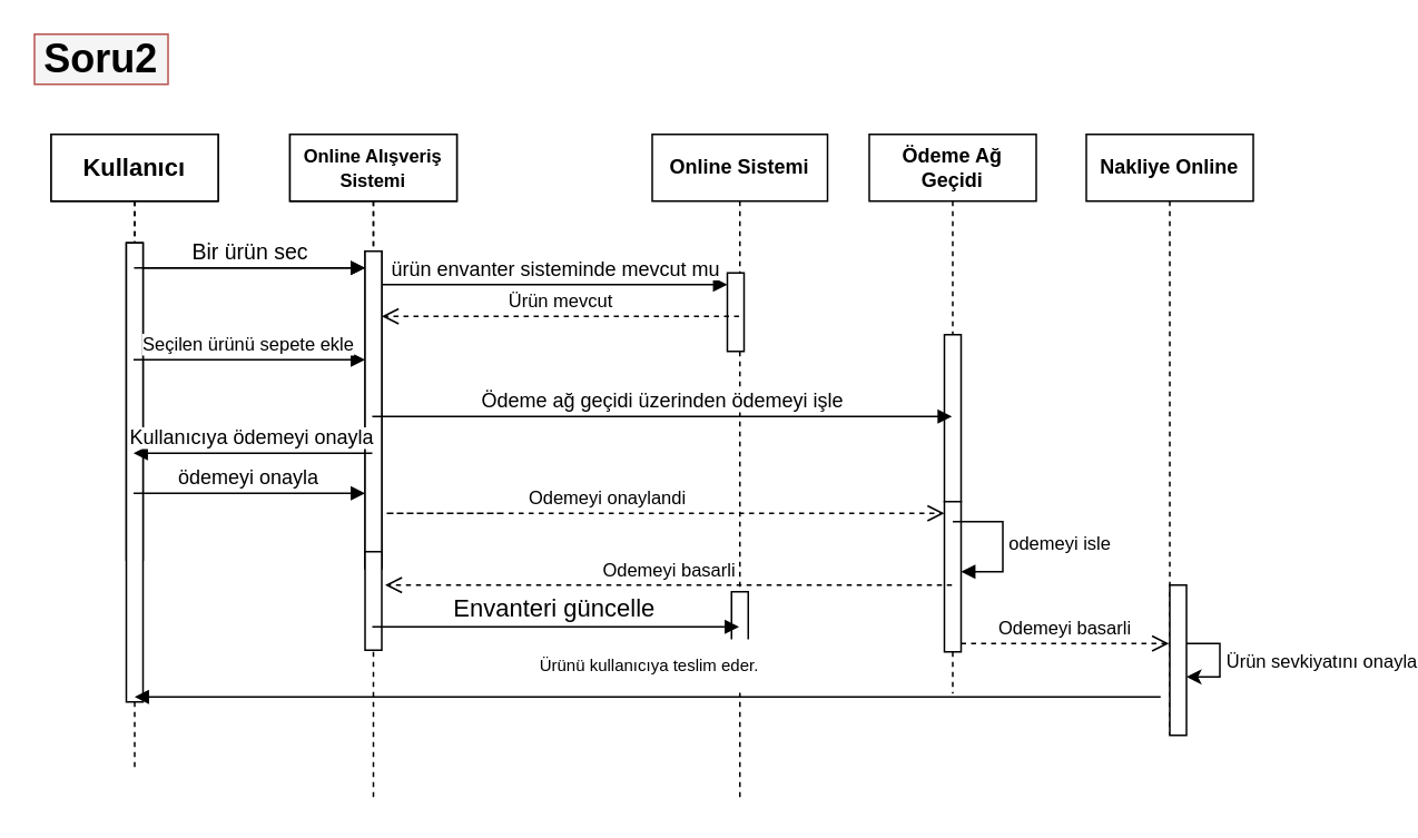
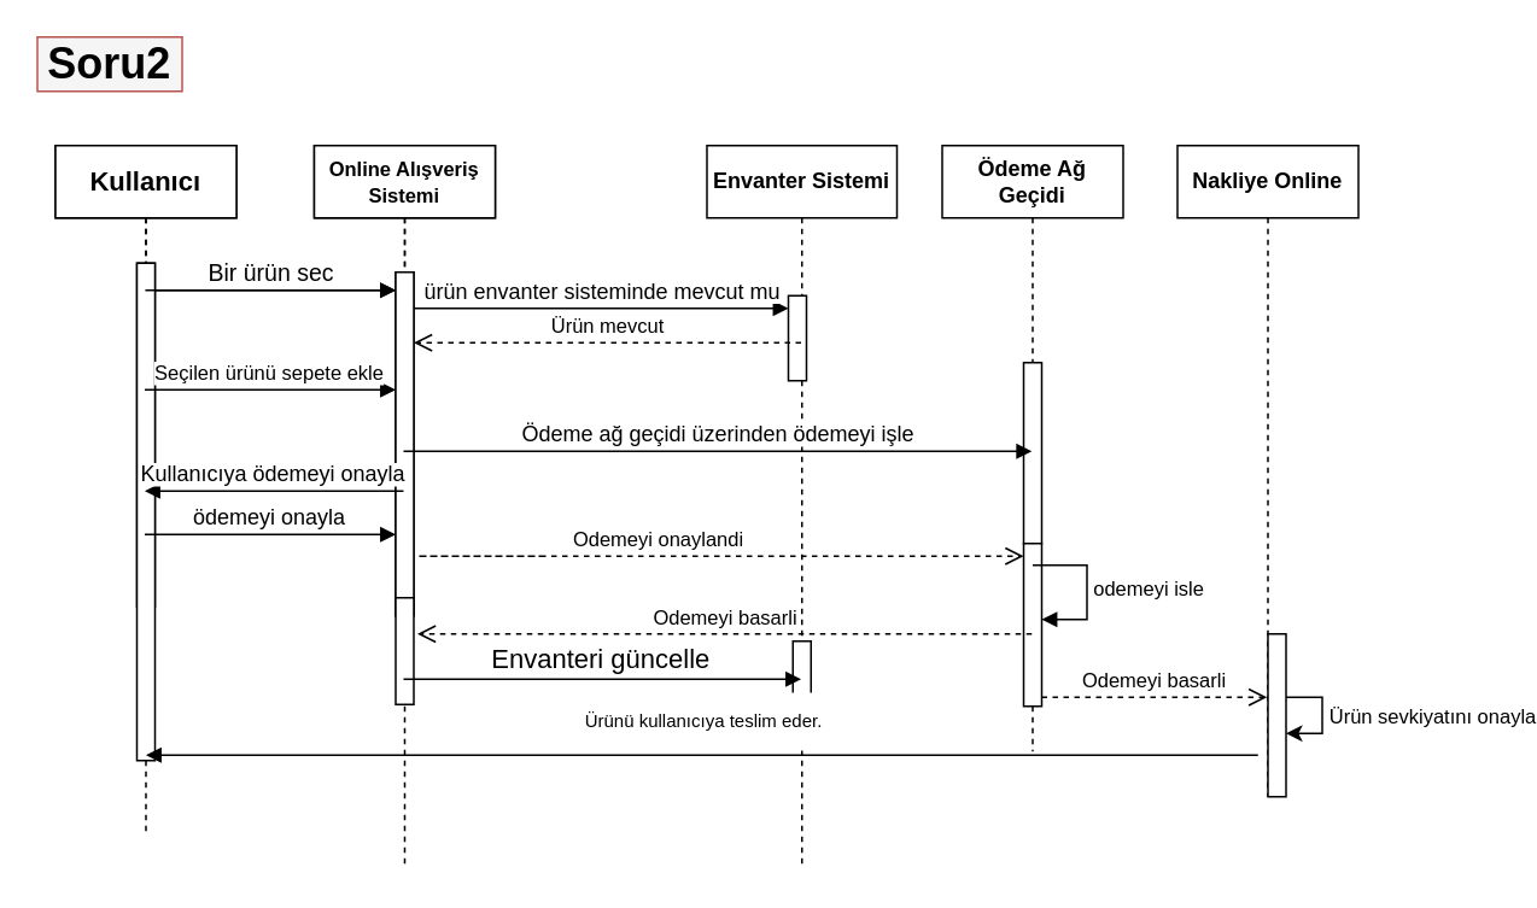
  <mxCell id="0" />
  <mxCell id="1" parent="0" />
  <mxCell id="2" value="&lt;b&gt;&lt;span style=&quot;line-height: 107%;&quot;&gt;&lt;font style=&quot;font-size: 11px;&quot;&gt;Online Alışveriş Sistemi&lt;/font&gt;&lt;/span&gt;&lt;/b&gt;" style="shape=umlLifeline;perimeter=lifelinePerimeter;whiteSpace=wrap;html=1;container=0;dropTarget=0;collapsible=0;recursiveResize=0;outlineConnect=0;portConstraint=eastwest;newEdgeStyle={&quot;edgeStyle&quot;:&quot;elbowEdgeStyle&quot;,&quot;elbow&quot;:&quot;vertical&quot;,&quot;curved&quot;:0,&quot;rounded&quot;:0};" parent="1" vertex="1"><mxGeometry x="173" y="80" width="100" height="300" as="geometry" /></mxCell>
  <mxCell id="3" value="" style="html=1;points=[];perimeter=orthogonalPerimeter;outlineConnect=0;targetShapes=umlLifeline;portConstraint=eastwest;newEdgeStyle={&quot;edgeStyle&quot;:&quot;elbowEdgeStyle&quot;,&quot;elbow&quot;:&quot;vertical&quot;,&quot;curved&quot;:0,&quot;rounded&quot;:0};" parent="2" vertex="1"><mxGeometry x="45" y="70" width="10" height="190" as="geometry" /></mxCell>
- <mxCell id="4" value="&lt;b&gt;&lt;span style=&quot;line-height: 12.84px;&quot;&gt;Online Sistemi&lt;/span&gt;&lt;/b&gt;" style="shape=umlLifeline;perimeter=lifelinePerimeter;whiteSpace=wrap;html=1;container=0;dropTarget=0;collapsible=0;recursiveResize=0;outlineConnect=0;portConstraint=eastwest;newEdgeStyle={&quot;edgeStyle&quot;:&quot;elbowEdgeStyle&quot;,&quot;elbow&quot;:&quot;vertical&quot;,&quot;curved&quot;:0,&quot;rounded&quot;:0};" parent="1" vertex="1"><mxGeometry x="390" y="80" width="105" height="400" as="geometry" /></mxCell>
+ <mxCell id="4" value="&lt;b&gt;&lt;span style=&quot;line-height: 12.84px;&quot;&gt;Envanter Sistemi&lt;/span&gt;&lt;/b&gt;" style="shape=umlLifeline;perimeter=lifelinePerimeter;whiteSpace=wrap;html=1;container=0;dropTarget=0;collapsible=0;recursiveResize=0;outlineConnect=0;portConstraint=eastwest;newEdgeStyle={&quot;edgeStyle&quot;:&quot;elbowEdgeStyle&quot;,&quot;elbow&quot;:&quot;vertical&quot;,&quot;curved&quot;:0,&quot;rounded&quot;:0};" parent="1" vertex="1"><mxGeometry x="390" y="80" width="105" height="400" as="geometry" /></mxCell>
  <mxCell id="5" value="" style="html=1;points=[[0,0,0,0,5],[0,1,0,0,-5],[1,0,0,0,5],[1,1,0,0,-5]];perimeter=orthogonalPerimeter;outlineConnect=0;targetShapes=umlLifeline;portConstraint=eastwest;newEdgeStyle={&quot;curved&quot;:0,&quot;rounded&quot;:0};" vertex="1" parent="4"><mxGeometry x="45" y="83" width="10" height="47" as="geometry" /></mxCell>
  <mxCell id="6" value="" style="html=1;points=[[0,0,0,0,5],[0,1,0,0,-5],[1,0,0,0,5],[1,1,0,0,-5]];perimeter=orthogonalPerimeter;outlineConnect=0;targetShapes=umlLifeline;portConstraint=eastwest;newEdgeStyle={&quot;curved&quot;:0,&quot;rounded&quot;:0};" vertex="1" parent="4"><mxGeometry x="47.5" y="274" width="10" height="40" as="geometry" /></mxCell>
  <mxCell id="7" value="&lt;b&gt;&lt;span style=&quot;font-size:11.0pt;line-height:107%;&lt;br/&gt;font-family:&amp;quot;Calibri&amp;quot;,sans-serif;mso-ascii-theme-font:minor-latin;mso-fareast-font-family:&lt;br/&gt;Calibri;mso-fareast-theme-font:minor-latin;mso-hansi-theme-font:minor-latin;&lt;br/&gt;mso-bidi-font-family:Arial;mso-bidi-theme-font:minor-bidi;mso-ansi-language:&lt;br/&gt;TR;mso-fareast-language:EN-US;mso-bidi-language:AR-SA&quot;&gt;Kullanıcı&lt;/span&gt;&lt;/b&gt;" style="shape=umlLifeline;perimeter=lifelinePerimeter;whiteSpace=wrap;html=1;container=1;dropTarget=0;collapsible=0;recursiveResize=0;outlineConnect=0;portConstraint=eastwest;newEdgeStyle={&quot;curved&quot;:0,&quot;rounded&quot;:0};" parent="1" vertex="1"><mxGeometry x="30" y="80" width="100" height="300" as="geometry" /></mxCell>
  <mxCell id="8" value="" style="html=1;points=[];perimeter=orthogonalPerimeter;outlineConnect=0;targetShapes=umlLifeline;portConstraint=eastwest;newEdgeStyle={&quot;edgeStyle&quot;:&quot;elbowEdgeStyle&quot;,&quot;elbow&quot;:&quot;vertical&quot;,&quot;curved&quot;:0,&quot;rounded&quot;:0};" parent="7" vertex="1"><mxGeometry x="45" y="65" width="10" height="190" as="geometry" /></mxCell>
  <mxCell id="9" value="&lt;span style=&quot;line-height: 107%; font-size: 13px;&quot;&gt;Bir ürün sec&lt;/span&gt;" style="html=1;verticalAlign=bottom;endArrow=block;curved=0;rounded=0;" parent="1" edge="1"><mxGeometry width="80" relative="1" as="geometry"><mxPoint x="79.63" y="160" as="sourcePoint" /><mxPoint x="218" y="160" as="targetPoint" /></mxGeometry></mxCell>
  <mxCell id="10" value="&lt;h1&gt;Soru2&lt;/h1&gt;" style="html=1;whiteSpace=wrap;fillColor=#f5f5f5;strokeColor=#b85450;" parent="1" vertex="1"><mxGeometry x="20" y="20" width="80" height="30" as="geometry" /></mxCell>
  <mxCell id="11" value="&lt;b&gt;&lt;span style=&quot;line-height: 107%;&quot;&gt;&lt;font style=&quot;font-size: 11px;&quot;&gt;Online Alışveriş Sistemi&lt;/font&gt;&lt;/span&gt;&lt;/b&gt;" style="shape=umlLifeline;perimeter=lifelinePerimeter;whiteSpace=wrap;html=1;container=0;dropTarget=0;collapsible=0;recursiveResize=0;outlineConnect=0;portConstraint=eastwest;newEdgeStyle={&quot;edgeStyle&quot;:&quot;elbowEdgeStyle&quot;,&quot;elbow&quot;:&quot;vertical&quot;,&quot;curved&quot;:0,&quot;rounded&quot;:0};" vertex="1" parent="1"><mxGeometry x="173" y="80" width="100" height="400" as="geometry" /></mxCell>
  <mxCell id="12" value="" style="html=1;points=[];perimeter=orthogonalPerimeter;outlineConnect=0;targetShapes=umlLifeline;portConstraint=eastwest;newEdgeStyle={&quot;edgeStyle&quot;:&quot;elbowEdgeStyle&quot;,&quot;elbow&quot;:&quot;vertical&quot;,&quot;curved&quot;:0,&quot;rounded&quot;:0};" vertex="1" parent="11"><mxGeometry x="45" y="70" width="10" height="190" as="geometry" /></mxCell>
  <mxCell id="13" value="" style="html=1;points=[[0,0,0,0,5],[0,1,0,0,-5],[1,0,0,0,5],[1,1,0,0,-5]];perimeter=orthogonalPerimeter;outlineConnect=0;targetShapes=umlLifeline;portConstraint=eastwest;newEdgeStyle={&quot;curved&quot;:0,&quot;rounded&quot;:0};" vertex="1" parent="11"><mxGeometry x="45" y="250" width="10" height="59" as="geometry" /></mxCell>
  <mxCell id="14" value="&lt;span style=&quot;line-height: 107%; font-family: Calibri, sans-serif;&quot;&gt;&lt;font style=&quot;font-size: 12px;&quot;&gt;ürün envanter sisteminde mevcut mu&lt;/font&gt;&lt;/span&gt;" style="html=1;verticalAlign=bottom;endArrow=block;edgeStyle=elbowEdgeStyle;elbow=vertical;curved=0;rounded=0;" edge="1" parent="1" target="5"><mxGeometry relative="1" as="geometry"><mxPoint x="228" y="170" as="sourcePoint" /><Array as="points"><mxPoint x="230" y="170" /></Array><mxPoint x="406" y="170" as="targetPoint" /></mxGeometry></mxCell>
  <mxCell id="15" value="Ürün mevcut" style="html=1;verticalAlign=bottom;endArrow=open;dashed=1;endSize=8;edgeStyle=elbowEdgeStyle;elbow=vertical;curved=0;rounded=0;" edge="1" parent="1" source="4"><mxGeometry relative="1" as="geometry"><mxPoint x="228" y="189" as="targetPoint" /><Array as="points"><mxPoint x="240" y="189" /></Array><mxPoint x="406" y="189" as="sourcePoint" /></mxGeometry></mxCell>
  <mxCell id="16" value="&lt;b&gt;&lt;span style=&quot;font-size:11.0pt;line-height:107%;&lt;br/&gt;font-family:&amp;quot;Calibri&amp;quot;,sans-serif;mso-ascii-theme-font:minor-latin;mso-fareast-font-family:&lt;br/&gt;Calibri;mso-fareast-theme-font:minor-latin;mso-hansi-theme-font:minor-latin;&lt;br/&gt;mso-bidi-font-family:Arial;mso-bidi-theme-font:minor-bidi;mso-ansi-language:&lt;br/&gt;TR;mso-fareast-language:EN-US;mso-bidi-language:AR-SA&quot;&gt;Kullanıcı&lt;/span&gt;&lt;/b&gt;" style="shape=umlLifeline;perimeter=lifelinePerimeter;whiteSpace=wrap;html=1;container=1;dropTarget=0;collapsible=0;recursiveResize=0;outlineConnect=0;portConstraint=eastwest;newEdgeStyle={&quot;curved&quot;:0,&quot;rounded&quot;:0};" vertex="1" parent="1"><mxGeometry x="30" y="80" width="100" height="380" as="geometry" /></mxCell>
  <mxCell id="17" value="" style="html=1;points=[];perimeter=orthogonalPerimeter;outlineConnect=0;targetShapes=umlLifeline;portConstraint=eastwest;newEdgeStyle={&quot;edgeStyle&quot;:&quot;elbowEdgeStyle&quot;,&quot;elbow&quot;:&quot;vertical&quot;,&quot;curved&quot;:0,&quot;rounded&quot;:0};" vertex="1" parent="16"><mxGeometry x="45" y="65" width="10" height="275" as="geometry" /></mxCell>
  <mxCell id="18" value="" style="html=1;verticalAlign=bottom;endArrow=block;curved=0;rounded=0;" edge="1" parent="1"><mxGeometry x="0.003" width="80" relative="1" as="geometry"><mxPoint x="79.63" y="160" as="sourcePoint" /><mxPoint x="218" y="160" as="targetPoint" /><mxPoint as="offset" /></mxGeometry></mxCell>
  <mxCell id="19" value="&lt;b&gt;&lt;span style=&quot;line-height: 107%; font-family: Calibri, sans-serif;&quot;&gt;Ödeme Ağ Geçidi&lt;/span&gt;&lt;/b&gt;" style="shape=umlLifeline;perimeter=lifelinePerimeter;whiteSpace=wrap;html=1;container=1;dropTarget=0;collapsible=0;recursiveResize=0;outlineConnect=0;portConstraint=eastwest;newEdgeStyle={&quot;curved&quot;:0,&quot;rounded&quot;:0};" vertex="1" parent="1"><mxGeometry x="520" y="80" width="100" height="335" as="geometry" /></mxCell>
  <mxCell id="20" value="" style="html=1;points=[[0,0,0,0,5],[0,1,0,0,-5],[1,0,0,0,5],[1,1,0,0,-5]];perimeter=orthogonalPerimeter;outlineConnect=0;targetShapes=umlLifeline;portConstraint=eastwest;newEdgeStyle={&quot;curved&quot;:0,&quot;rounded&quot;:0};" vertex="1" parent="19"><mxGeometry x="45" y="120" width="10" height="100" as="geometry" /></mxCell>
  <mxCell id="21" value="" style="html=1;points=[[0,0,0,0,5],[0,1,0,0,-5],[1,0,0,0,5],[1,1,0,0,-5]];perimeter=orthogonalPerimeter;outlineConnect=0;targetShapes=umlLifeline;portConstraint=eastwest;newEdgeStyle={&quot;curved&quot;:0,&quot;rounded&quot;:0};" vertex="1" parent="19"><mxGeometry x="45" y="220" width="10" height="90" as="geometry" /></mxCell>
  <mxCell id="22" value="&lt;span style=&quot;line-height: 107%; font-family: Calibri, sans-serif;&quot;&gt;Seçilen ürünü sepete ekle&lt;/span&gt;" style="html=1;verticalAlign=bottom;endArrow=block;curved=0;rounded=0;" edge="1" parent="1"><mxGeometry width="80" relative="1" as="geometry"><mxPoint x="79.324" y="215" as="sourcePoint" /><mxPoint x="218" y="215" as="targetPoint" /></mxGeometry></mxCell>
  <mxCell id="23" value="&lt;b&gt;&lt;span style=&quot;line-height: 107%; font-family: Calibri, sans-serif;&quot;&gt;Nakliye Online&lt;/span&gt;&lt;/b&gt;" style="shape=umlLifeline;perimeter=lifelinePerimeter;whiteSpace=wrap;html=1;container=1;dropTarget=0;collapsible=0;recursiveResize=0;outlineConnect=0;portConstraint=eastwest;newEdgeStyle={&quot;curved&quot;:0,&quot;rounded&quot;:0};" vertex="1" parent="1"><mxGeometry x="650" y="80" width="100" height="360" as="geometry" /></mxCell>
  <mxCell id="24" value="" style="html=1;points=[[0,0,0,0,5],[0,1,0,0,-5],[1,0,0,0,5],[1,1,0,0,-5]];perimeter=orthogonalPerimeter;outlineConnect=0;targetShapes=umlLifeline;portConstraint=eastwest;newEdgeStyle={&quot;curved&quot;:0,&quot;rounded&quot;:0};" vertex="1" parent="23"><mxGeometry x="50" y="270" width="10" height="90" as="geometry" /></mxCell>
  <mxCell id="25" style="edgeStyle=orthogonalEdgeStyle;rounded=0;orthogonalLoop=1;jettySize=auto;html=1;curved=0;" edge="1" parent="23" source="24" target="24"><mxGeometry relative="1" as="geometry"><mxPoint x="90" y="410" as="sourcePoint" /><mxPoint x="90" y="450" as="targetPoint" /></mxGeometry></mxCell>
  <mxCell id="26" value="&lt;span style=&quot;line-height: 107%; font-family: Calibri, sans-serif;&quot;&gt;&lt;font style=&quot;font-size: 11px;&quot;&gt;Ürün sevkiyatını onayla&lt;/font&gt;&lt;/span&gt;" style="edgeLabel;html=1;align=center;verticalAlign=middle;resizable=0;points=[];" vertex="1" connectable="0" parent="25"><mxGeometry x="-0.343" y="-1" relative="1" as="geometry"><mxPoint x="61" y="10" as="offset" /></mxGeometry></mxCell>
  <mxCell id="27" value="&lt;span style=&quot;font-size: 12px; line-height: 107%; font-family: Calibri, sans-serif;&quot;&gt;Ödeme ağ geçidi üzerinden ödemeyi işle&lt;/span&gt;" style="html=1;verticalAlign=bottom;endArrow=block;curved=0;rounded=0;" edge="1" parent="1"><mxGeometry x="0.003" width="80" relative="1" as="geometry"><mxPoint x="222.324" y="249" as="sourcePoint" /><mxPoint x="569.5" y="249" as="targetPoint" /><mxPoint as="offset" /></mxGeometry></mxCell>
  <mxCell id="28" value="&lt;span style=&quot;font-size: 12px; line-height: 107%; font-family: Calibri, sans-serif;&quot;&gt;Kullanıcıya ödemeyi onayla&lt;/span&gt;" style="html=1;verticalAlign=bottom;endArrow=block;curved=0;rounded=0;" edge="1" parent="1"><mxGeometry width="80" relative="1" as="geometry"><mxPoint x="222.324" y="271" as="sourcePoint" /><mxPoint x="79.324" y="271" as="targetPoint" /></mxGeometry></mxCell>
  <mxCell id="29" value="&lt;p style=&quot;font-size: 10px;&quot; class=&quot;MsoListParagraph&quot;&gt;Ürünü kullanıcıya teslim eder.&lt;/p&gt;" style="html=1;verticalAlign=bottom;endArrow=block;curved=0;rounded=0;" edge="1" parent="1"><mxGeometry width="80" relative="1" as="geometry"><mxPoint x="694.5" y="417" as="sourcePoint" /><mxPoint x="80" y="417" as="targetPoint" /></mxGeometry></mxCell>
  <mxCell id="30" value="&lt;span style=&quot;text-align: center;&quot;&gt;odemeyi isle&lt;/span&gt;" style="html=1;align=left;spacingLeft=2;endArrow=block;rounded=0;edgeStyle=orthogonalEdgeStyle;curved=0;rounded=0;" edge="1" parent="1"><mxGeometry relative="1" as="geometry"><mxPoint x="570" y="312" as="sourcePoint" /><Array as="points"><mxPoint x="600" y="342" /></Array><mxPoint x="575" y="342" as="targetPoint" /></mxGeometry></mxCell>
  <mxCell id="31" value="&lt;span style=&quot;font-size:11.0pt;line-height:107%;&lt;br/&gt;font-family:&amp;quot;Calibri&amp;quot;,sans-serif;mso-ascii-theme-font:minor-latin;mso-fareast-font-family:&lt;br/&gt;Calibri;mso-fareast-theme-font:minor-latin;mso-hansi-theme-font:minor-latin;&lt;br/&gt;mso-bidi-font-family:Arial;mso-bidi-theme-font:minor-bidi;mso-ansi-language:&lt;br/&gt;TR;mso-fareast-language:EN-US;mso-bidi-language:AR-SA&quot;&gt;&amp;nbsp;Envanteri güncelle&lt;span style=&quot;white-space: pre;&quot;&gt;&#09;&lt;/span&gt;&lt;/span&gt;" style="html=1;verticalAlign=bottom;endArrow=block;curved=0;rounded=0;" edge="1" parent="1"><mxGeometry width="80" relative="1" as="geometry"><mxPoint x="222.324" y="375" as="sourcePoint" /><mxPoint x="442" y="375" as="targetPoint" /></mxGeometry></mxCell>
  <mxCell id="32" value="&lt;span style=&quot;font-size: 12px; line-height: 107%; font-family: Calibri, sans-serif;&quot;&gt;ödemeyi onayla&lt;/span&gt;" style="html=1;verticalAlign=bottom;endArrow=block;curved=0;rounded=0;" edge="1" parent="1"><mxGeometry width="80" relative="1" as="geometry"><mxPoint x="79.324" y="295" as="sourcePoint" /><mxPoint x="218" y="295" as="targetPoint" /></mxGeometry></mxCell>
  <mxCell id="33" value="Odemeyi basarli" style="html=1;verticalAlign=bottom;endArrow=open;dashed=1;endSize=8;edgeStyle=elbowEdgeStyle;elbow=vertical;curved=0;rounded=0;" edge="1" parent="1" source="19"><mxGeometry relative="1" as="geometry"><mxPoint x="230" y="350" as="targetPoint" /><Array as="points" /><mxPoint x="452" y="344" as="sourcePoint" /></mxGeometry></mxCell>
  <mxCell id="34" value="Odemeyi onaylandi" style="html=1;verticalAlign=bottom;endArrow=open;dashed=1;endSize=8;edgeStyle=elbowEdgeStyle;elbow=vertical;curved=0;rounded=0;" edge="1" parent="1"><mxGeometry relative="1" as="geometry"><mxPoint x="565" y="307" as="targetPoint" /><Array as="points"><mxPoint x="230" y="307" /></Array><mxPoint x="300" y="307" as="sourcePoint" /></mxGeometry></mxCell>
  <mxCell id="35" value="Odemeyi basarli" style="html=1;verticalAlign=bottom;endArrow=open;dashed=1;endSize=8;edgeStyle=elbowEdgeStyle;elbow=vertical;curved=0;rounded=0;exitX=1;exitY=1;exitDx=0;exitDy=-5;exitPerimeter=0;" edge="1" parent="1" source="21" target="23"><mxGeometry relative="1" as="geometry"><mxPoint x="370" y="378.88" as="targetPoint" /><Array as="points" /><mxPoint x="710" y="379.88" as="sourcePoint" /></mxGeometry></mxCell>
